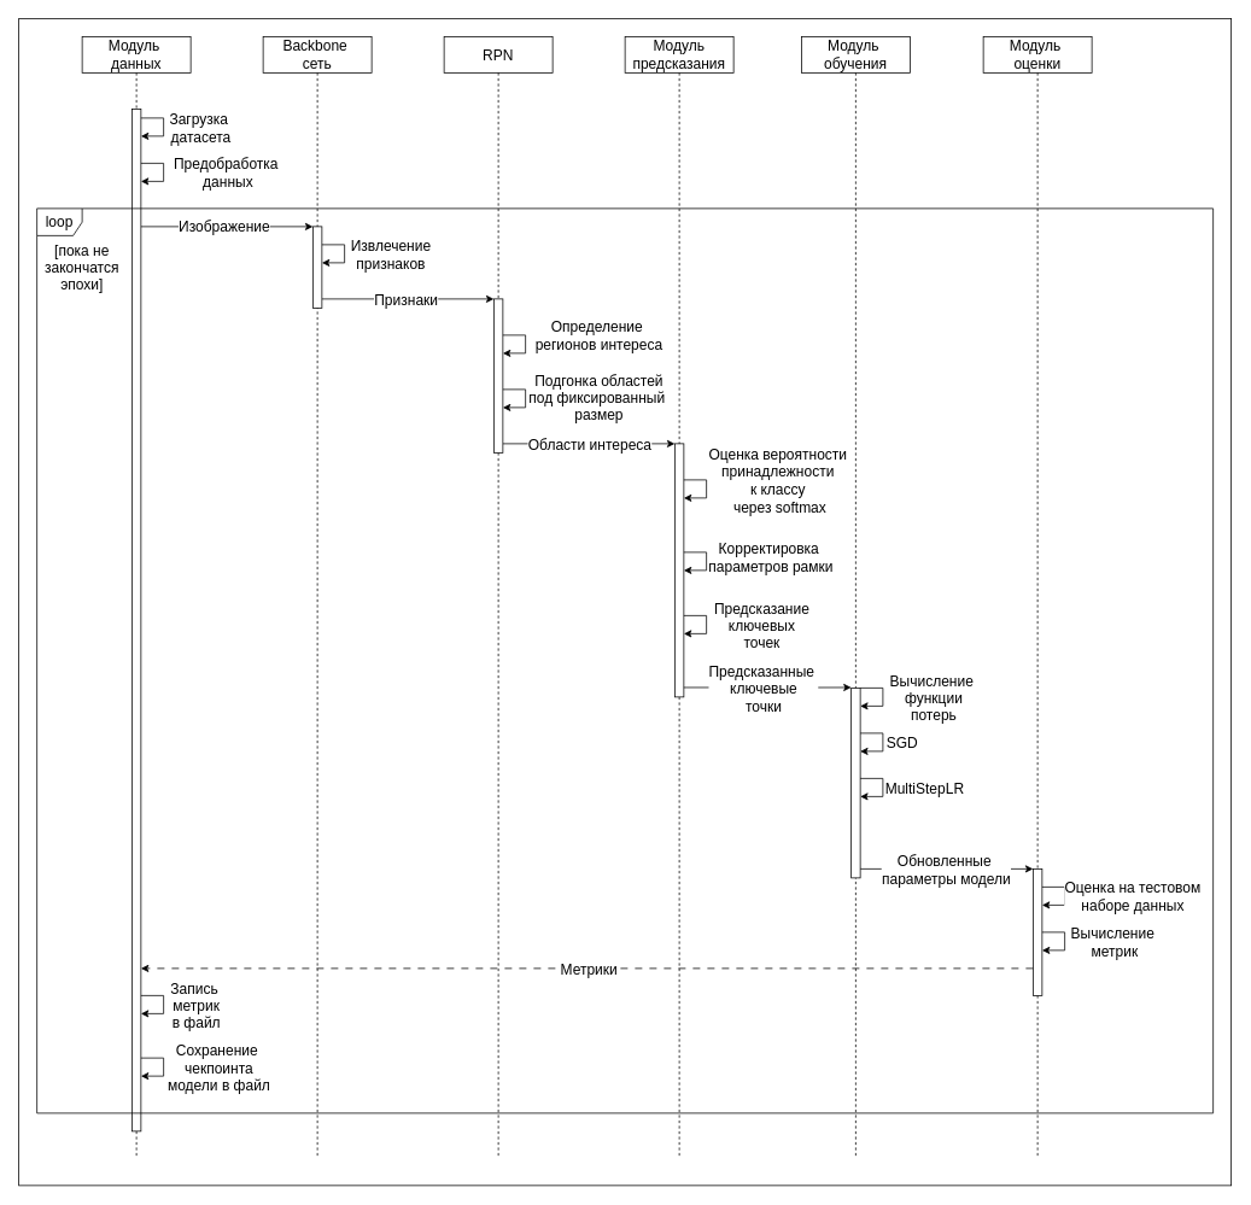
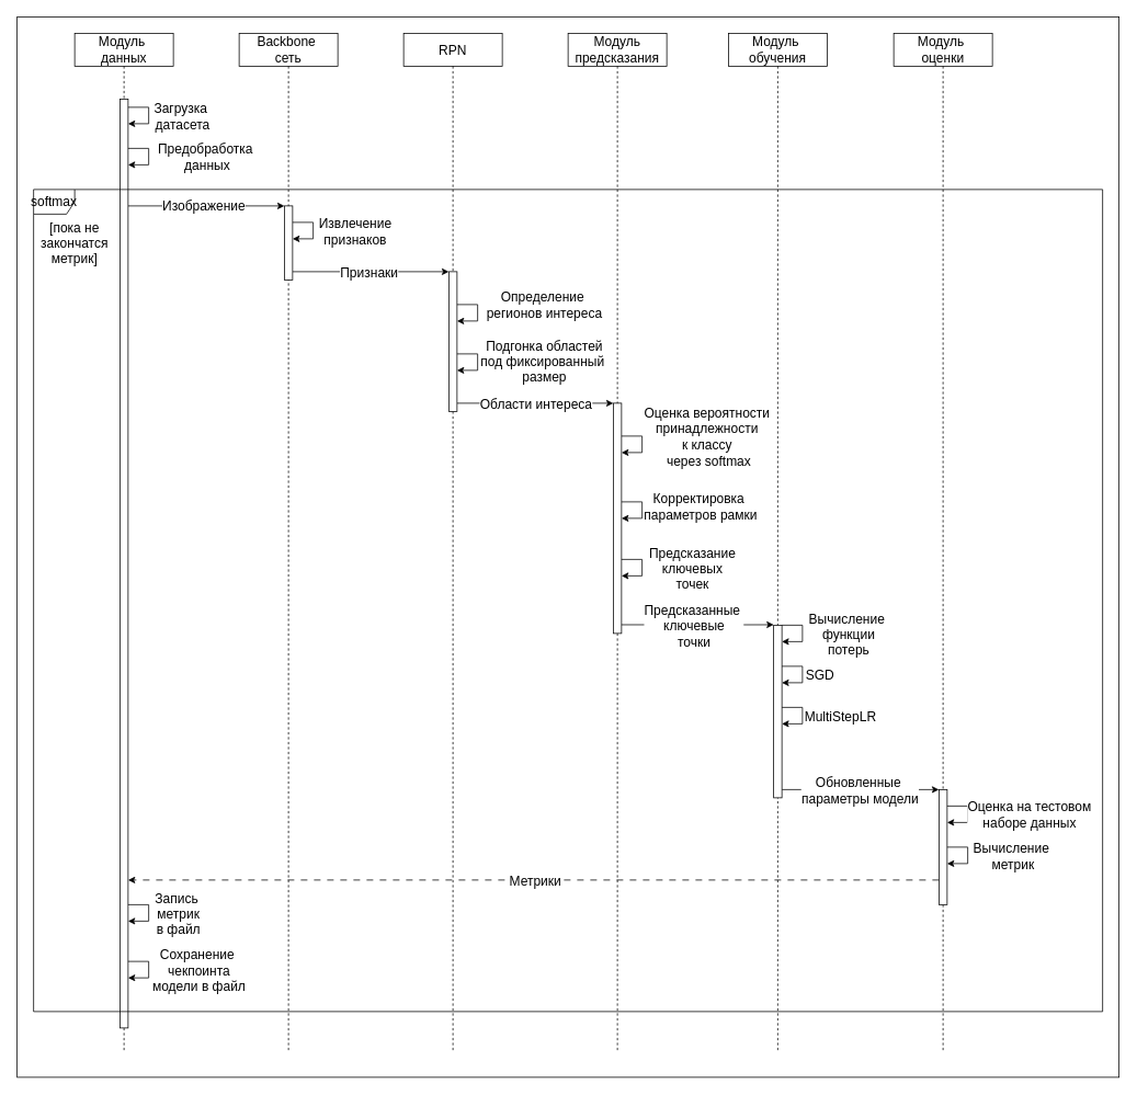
  <mxCell id="0" />
  <mxCell id="1" parent="0" />
  <mxCell id="2" value="" style="rounded=0;whiteSpace=wrap;html=1;fontSize=16;" vertex="1" parent="1"><mxGeometry x="20" y="20" width="1340" height="1290" as="geometry" /></mxCell>
  <mxCell id="3" value="&lt;font style=&quot;font-size: 16px;&quot;&gt;Модуль&amp;nbsp;&lt;/font&gt;&lt;div&gt;&lt;font style=&quot;font-size: 16px;&quot;&gt;данных&lt;/font&gt;&lt;/div&gt;" style="shape=umlLifeline;perimeter=lifelinePerimeter;whiteSpace=wrap;html=1;container=1;dropTarget=0;collapsible=0;recursiveResize=0;outlineConnect=0;portConstraint=eastwest;newEdgeStyle={&quot;edgeStyle&quot;:&quot;elbowEdgeStyle&quot;,&quot;elbow&quot;:&quot;vertical&quot;,&quot;curved&quot;:0,&quot;rounded&quot;:0};fontSize=16;" vertex="1" parent="1"><mxGeometry x="90" y="40" width="120" height="1240" as="geometry" /></mxCell>
  <mxCell id="4" value="Backbone&amp;nbsp;&lt;div&gt;сеть&lt;/div&gt;" style="shape=umlLifeline;perimeter=lifelinePerimeter;whiteSpace=wrap;html=1;container=1;dropTarget=0;collapsible=0;recursiveResize=0;outlineConnect=0;portConstraint=eastwest;newEdgeStyle={&quot;edgeStyle&quot;:&quot;elbowEdgeStyle&quot;,&quot;elbow&quot;:&quot;vertical&quot;,&quot;curved&quot;:0,&quot;rounded&quot;:0};fontSize=16;" vertex="1" parent="1"><mxGeometry x="290" y="40" width="120" height="1240" as="geometry" /></mxCell>
  <mxCell id="5" style="edgeStyle=orthogonalEdgeStyle;rounded=0;orthogonalLoop=1;jettySize=auto;html=1;fontSize=16;" edge="1" parent="1"><mxGeometry relative="1" as="geometry"><mxPoint x="155" y="250" as="sourcePoint" /><mxPoint x="345" y="250" as="targetPoint" /></mxGeometry></mxCell>
  <mxCell id="6" value="Изображение" style="edgeLabel;html=1;align=center;verticalAlign=middle;resizable=0;points=[];fontSize=16;" vertex="1" connectable="0" parent="5"><mxGeometry x="-0.042" y="1" relative="1" as="geometry"><mxPoint as="offset" /></mxGeometry></mxCell>
  <mxCell id="7" value="" style="rounded=0;dashed=0;fontSize=16;" vertex="1" parent="1"><mxGeometry x="145" y="120" width="10" height="1130" as="geometry" /></mxCell>
  <mxCell id="8" style="edgeStyle=orthogonalEdgeStyle;rounded=0;orthogonalLoop=1;jettySize=auto;html=1;fontSize=16;" edge="1" parent="1"><mxGeometry relative="1" as="geometry"><mxPoint x="355" y="330" as="sourcePoint" /><mxPoint x="545" y="330" as="targetPoint" /></mxGeometry></mxCell>
  <mxCell id="9" value="Признаки" style="edgeLabel;html=1;align=center;verticalAlign=middle;resizable=0;points=[];fontSize=16;" vertex="1" connectable="0" parent="8"><mxGeometry x="-0.029" relative="1" as="geometry"><mxPoint as="offset" /></mxGeometry></mxCell>
  <mxCell id="10" value="" style="rounded=0;dashed=0;fontSize=16;" vertex="1" parent="1"><mxGeometry x="345" y="250" width="10" height="90" as="geometry" /></mxCell>
  <mxCell id="11" style="edgeStyle=orthogonalEdgeStyle;rounded=0;orthogonalLoop=1;jettySize=auto;html=1;elbow=vertical;fontSize=16;" edge="1" parent="1"><mxGeometry relative="1" as="geometry"><mxPoint x="355" y="270" as="sourcePoint" /><mxPoint x="355" y="290" as="targetPoint" /><Array as="points"><mxPoint x="380" y="270" /><mxPoint x="380" y="290" /></Array></mxGeometry></mxCell>
  <mxCell id="12" value="Извлечение&lt;div style=&quot;font-size: 16px;&quot;&gt;признаков&lt;/div&gt;" style="edgeLabel;html=1;align=center;verticalAlign=middle;resizable=0;points=[];fontSize=16;" vertex="1" connectable="0" parent="11"><mxGeometry x="-0.133" y="1" relative="1" as="geometry"><mxPoint x="49" y="5" as="offset" /></mxGeometry></mxCell>
  <mxCell id="13" value="RPN" style="shape=umlLifeline;perimeter=lifelinePerimeter;whiteSpace=wrap;html=1;container=1;dropTarget=0;collapsible=0;recursiveResize=0;outlineConnect=0;portConstraint=eastwest;newEdgeStyle={&quot;edgeStyle&quot;:&quot;elbowEdgeStyle&quot;,&quot;elbow&quot;:&quot;vertical&quot;,&quot;curved&quot;:0,&quot;rounded&quot;:0};fontSize=16;" vertex="1" parent="1"><mxGeometry x="490" y="40" width="120" height="1240" as="geometry" /></mxCell>
  <mxCell id="14" style="edgeStyle=orthogonalEdgeStyle;rounded=0;orthogonalLoop=1;jettySize=auto;html=1;fontSize=16;" edge="1" parent="1" source="16" target="22"><mxGeometry relative="1" as="geometry"><Array as="points"><mxPoint x="700" y="490" /><mxPoint x="700" y="490" /></Array></mxGeometry></mxCell>
  <mxCell id="15" value="Области интереса" style="edgeLabel;html=1;align=center;verticalAlign=middle;resizable=0;points=[];fontSize=16;" vertex="1" connectable="0" parent="14"><mxGeometry x="-0.048" y="-2" relative="1" as="geometry"><mxPoint x="5" y="-2" as="offset" /></mxGeometry></mxCell>
  <mxCell id="16" value="" style="rounded=0;dashed=0;fontSize=16;" vertex="1" parent="1"><mxGeometry x="545" y="330" width="10" height="170" as="geometry" /></mxCell>
  <mxCell id="17" style="edgeStyle=orthogonalEdgeStyle;rounded=0;orthogonalLoop=1;jettySize=auto;html=1;fontSize=16;" edge="1" parent="1"><mxGeometry relative="1" as="geometry"><mxPoint x="555" y="370" as="sourcePoint" /><mxPoint x="555" y="390" as="targetPoint" /><Array as="points"><mxPoint x="580" y="370" /></Array></mxGeometry></mxCell>
  <mxCell id="18" value="Определение&amp;nbsp;&lt;div style=&quot;font-size: 16px;&quot;&gt;регионов интереса&lt;/div&gt;" style="edgeLabel;html=1;align=center;verticalAlign=middle;resizable=0;points=[];fontSize=16;" vertex="1" connectable="0" parent="17"><mxGeometry x="-0.024" y="1" relative="1" as="geometry"><mxPoint x="79" y="-9" as="offset" /></mxGeometry></mxCell>
  <mxCell id="19" style="edgeStyle=orthogonalEdgeStyle;rounded=0;orthogonalLoop=1;jettySize=auto;html=1;fontSize=16;" edge="1" parent="1"><mxGeometry relative="1" as="geometry"><mxPoint x="555" y="430" as="sourcePoint" /><mxPoint x="555" y="450" as="targetPoint" /><Array as="points"><mxPoint x="580" y="430" /><mxPoint x="580" y="450" /></Array></mxGeometry></mxCell>
  <mxCell id="20" value="Подгонка областей&lt;div style=&quot;font-size: 16px;&quot;&gt;под фиксированный&amp;nbsp;&lt;/div&gt;&lt;div style=&quot;font-size: 16px;&quot;&gt;размер&lt;/div&gt;" style="edgeLabel;html=1;align=center;verticalAlign=middle;resizable=0;points=[];fontSize=16;" vertex="1" connectable="0" parent="19"><mxGeometry x="-0.048" relative="1" as="geometry"><mxPoint x="80" as="offset" /></mxGeometry></mxCell>
  <mxCell id="21" value="Модуль предсказания" style="shape=umlLifeline;perimeter=lifelinePerimeter;whiteSpace=wrap;html=1;container=1;dropTarget=0;collapsible=0;recursiveResize=0;outlineConnect=0;portConstraint=eastwest;newEdgeStyle={&quot;edgeStyle&quot;:&quot;elbowEdgeStyle&quot;,&quot;elbow&quot;:&quot;vertical&quot;,&quot;curved&quot;:0,&quot;rounded&quot;:0};fontSize=16;" vertex="1" parent="1"><mxGeometry x="690" y="40" width="120" height="1240" as="geometry" /></mxCell>
  <mxCell id="22" value="" style="rounded=0;dashed=0;fontSize=16;" vertex="1" parent="1"><mxGeometry x="745" y="490" width="10" height="280" as="geometry" /></mxCell>
  <mxCell id="23" style="edgeStyle=orthogonalEdgeStyle;rounded=0;orthogonalLoop=1;jettySize=auto;html=1;fontSize=16;" edge="1" parent="1" source="22" target="22"><mxGeometry relative="1" as="geometry"><mxPoint x="755" y="530" as="sourcePoint" /><mxPoint x="755" y="550" as="targetPoint" /><Array as="points"><mxPoint x="780" y="530" /><mxPoint x="780" y="550" /></Array></mxGeometry></mxCell>
  <mxCell id="24" value="Оценка вероятности&amp;nbsp;&lt;div style=&quot;font-size: 16px;&quot;&gt;принадлежности&amp;nbsp;&lt;/div&gt;&lt;div style=&quot;font-size: 16px;&quot;&gt;к классу&amp;nbsp;&lt;/div&gt;&lt;div style=&quot;font-size: 16px;&quot;&gt;через softmax&lt;/div&gt;" style="edgeLabel;html=1;align=center;verticalAlign=middle;resizable=0;points=[];fontSize=16;" vertex="1" connectable="0" parent="23"><mxGeometry x="-0.024" y="1" relative="1" as="geometry"><mxPoint x="79" y="-9" as="offset" /></mxGeometry></mxCell>
  <mxCell id="25" value="Модуль&amp;nbsp;&lt;div style=&quot;font-size: 16px;&quot;&gt;обучения&lt;/div&gt;" style="shape=umlLifeline;perimeter=lifelinePerimeter;whiteSpace=wrap;html=1;container=1;dropTarget=0;collapsible=0;recursiveResize=0;outlineConnect=0;portConstraint=eastwest;newEdgeStyle={&quot;edgeStyle&quot;:&quot;elbowEdgeStyle&quot;,&quot;elbow&quot;:&quot;vertical&quot;,&quot;curved&quot;:0,&quot;rounded&quot;:0};fontSize=16;" vertex="1" parent="1"><mxGeometry x="885" y="40" width="120" height="1240" as="geometry" /></mxCell>
  <mxCell id="26" style="edgeStyle=orthogonalEdgeStyle;rounded=0;orthogonalLoop=1;jettySize=auto;html=1;fontSize=16;" edge="1" parent="1" source="28" target="30"><mxGeometry relative="1" as="geometry"><Array as="points"><mxPoint x="1050" y="960" /><mxPoint x="1050" y="960" /></Array></mxGeometry></mxCell>
  <mxCell id="27" value="Обновленные&amp;nbsp;&lt;div style=&quot;font-size: 16px;&quot;&gt;параметры модели&lt;/div&gt;" style="edgeLabel;html=1;align=center;verticalAlign=middle;resizable=0;points=[];fontSize=16;" vertex="1" connectable="0" parent="26"><mxGeometry x="-0.011" y="1" relative="1" as="geometry"><mxPoint y="1" as="offset" /></mxGeometry></mxCell>
  <mxCell id="28" value="" style="rounded=0;dashed=0;fontSize=16;" vertex="1" parent="1"><mxGeometry x="940" y="760" width="10" height="210" as="geometry" /></mxCell>
  <mxCell id="29" value="Модуль&amp;nbsp;&lt;div&gt;оценки&lt;/div&gt;" style="shape=umlLifeline;perimeter=lifelinePerimeter;whiteSpace=wrap;html=1;container=1;dropTarget=0;collapsible=0;recursiveResize=0;outlineConnect=0;portConstraint=eastwest;newEdgeStyle={&quot;edgeStyle&quot;:&quot;elbowEdgeStyle&quot;,&quot;elbow&quot;:&quot;vertical&quot;,&quot;curved&quot;:0,&quot;rounded&quot;:0};fontSize=16;" vertex="1" parent="1"><mxGeometry x="1086" y="40" width="120" height="1240" as="geometry" /></mxCell>
  <mxCell id="30" value="" style="rounded=0;dashed=0;fontSize=16;" vertex="1" parent="1"><mxGeometry x="1141" y="960" width="10" height="140" as="geometry" /></mxCell>
  <mxCell id="31" style="edgeStyle=orthogonalEdgeStyle;rounded=0;orthogonalLoop=1;jettySize=auto;html=1;fontSize=16;" edge="1" parent="1"><mxGeometry relative="1" as="geometry"><mxPoint x="950" y="760" as="sourcePoint" /><mxPoint x="950" y="780" as="targetPoint" /><Array as="points"><mxPoint x="975" y="760" /><mxPoint x="975" y="780" /></Array></mxGeometry></mxCell>
  <mxCell id="32" value="Вычисление&amp;nbsp;&lt;div style=&quot;font-size: 16px;&quot;&gt;функции&lt;div style=&quot;font-size: 16px;&quot;&gt;потерь&lt;/div&gt;&lt;/div&gt;" style="edgeLabel;html=1;align=center;verticalAlign=middle;resizable=0;points=[];fontSize=16;" vertex="1" connectable="0" parent="31"><mxGeometry x="-0.024" y="1" relative="1" as="geometry"><mxPoint x="54" y="1" as="offset" /></mxGeometry></mxCell>
  <mxCell id="33" style="edgeStyle=orthogonalEdgeStyle;rounded=0;orthogonalLoop=1;jettySize=auto;html=1;fontSize=16;" edge="1" parent="1"><mxGeometry relative="1" as="geometry"><mxPoint x="950" y="810" as="sourcePoint" /><mxPoint x="950" y="830" as="targetPoint" /><Array as="points"><mxPoint x="975" y="810" /><mxPoint x="975" y="830" /></Array></mxGeometry></mxCell>
  <mxCell id="34" value="SGD" style="edgeLabel;html=1;align=center;verticalAlign=middle;resizable=0;points=[];fontSize=16;" vertex="1" connectable="0" parent="33"><mxGeometry x="-0.024" y="1" relative="1" as="geometry"><mxPoint x="19" y="1" as="offset" /></mxGeometry></mxCell>
  <mxCell id="35" style="edgeStyle=orthogonalEdgeStyle;rounded=0;orthogonalLoop=1;jettySize=auto;html=1;fontSize=16;" edge="1" parent="1"><mxGeometry relative="1" as="geometry"><mxPoint x="950" y="860" as="sourcePoint" /><mxPoint x="950" y="880" as="targetPoint" /><Array as="points"><mxPoint x="975" y="860" /><mxPoint x="975" y="880" /></Array></mxGeometry></mxCell>
  <mxCell id="36" value="MultiStepLR" style="edgeLabel;html=1;align=center;verticalAlign=middle;resizable=0;points=[];fontSize=16;" vertex="1" connectable="0" parent="35"><mxGeometry x="-0.024" y="1" relative="1" as="geometry"><mxPoint x="44" y="1" as="offset" /></mxGeometry></mxCell>
  <mxCell id="37" style="edgeStyle=orthogonalEdgeStyle;rounded=0;orthogonalLoop=1;jettySize=auto;html=1;fontSize=16;" edge="1" parent="1" source="30" target="30"><mxGeometry relative="1" as="geometry"><mxPoint x="1151" y="980" as="sourcePoint" /><mxPoint x="1151" y="1000" as="targetPoint" /><Array as="points"><mxPoint x="1176" y="980" /><mxPoint x="1176" y="1000" /></Array></mxGeometry></mxCell>
  <mxCell id="38" value="Оценка на тестовом&lt;div style=&quot;font-size: 16px;&quot;&gt;наборе данных&lt;/div&gt;" style="edgeLabel;html=1;align=center;verticalAlign=middle;resizable=0;points=[];fontSize=16;" vertex="1" connectable="0" parent="37"><mxGeometry x="-0.024" y="1" relative="1" as="geometry"><mxPoint x="73" y="1" as="offset" /></mxGeometry></mxCell>
  <mxCell id="39" style="edgeStyle=orthogonalEdgeStyle;rounded=0;orthogonalLoop=1;jettySize=auto;html=1;fontSize=16;" edge="1" parent="1" source="30" target="30"><mxGeometry relative="1" as="geometry"><mxPoint x="1151" y="1030" as="sourcePoint" /><mxPoint x="1151" y="1050" as="targetPoint" /><Array as="points"><mxPoint x="1176" y="1030" /><mxPoint x="1176" y="1050" /></Array></mxGeometry></mxCell>
  <mxCell id="40" value="Вычисление&amp;nbsp;&lt;div style=&quot;font-size: 16px;&quot;&gt;метрик&lt;/div&gt;" style="edgeLabel;html=1;align=center;verticalAlign=middle;resizable=0;points=[];fontSize=16;" vertex="1" connectable="0" parent="39"><mxGeometry x="-0.024" y="1" relative="1" as="geometry"><mxPoint x="53" y="1" as="offset" /></mxGeometry></mxCell>
  <mxCell id="41" style="edgeStyle=orthogonalEdgeStyle;rounded=0;orthogonalLoop=1;jettySize=auto;html=1;elbow=vertical;fontSize=16;" edge="1" parent="1"><mxGeometry relative="1" as="geometry"><mxPoint x="155" y="1100" as="sourcePoint" /><mxPoint x="155" y="1120" as="targetPoint" /><Array as="points"><mxPoint x="180" y="1100" /><mxPoint x="180" y="1120" /></Array></mxGeometry></mxCell>
  <mxCell id="42" value="Запись&amp;nbsp;&lt;div style=&quot;font-size: 16px;&quot;&gt;метрик&lt;/div&gt;&lt;div style=&quot;font-size: 16px;&quot;&gt;в файл&lt;/div&gt;" style="edgeLabel;html=1;align=center;verticalAlign=middle;resizable=0;points=[];fontSize=16;" vertex="1" connectable="0" parent="41"><mxGeometry x="-0.133" y="1" relative="1" as="geometry"><mxPoint x="34" y="5" as="offset" /></mxGeometry></mxCell>
- <mxCell id="43" value="loop" style="shape=umlFrame;whiteSpace=wrap;html=1;pointerEvents=0;recursiveResize=0;container=1;collapsible=0;width=50;fontSize=16;" vertex="1" parent="1"><mxGeometry x="40" y="230" width="1300" height="1000" as="geometry" /></mxCell>
- <mxCell id="44" value="[пока не закончатся эпохи]" style="text;html=1;align=center;verticalAlign=middle;whiteSpace=wrap;rounded=0;fontSize=16;" vertex="1" parent="43"><mxGeometry y="40" width="100" height="50" as="geometry" /></mxCell>
+ <mxCell id="43" value="softmax" style="shape=umlFrame;whiteSpace=wrap;html=1;pointerEvents=0;recursiveResize=0;container=1;collapsible=0;width=50;fontSize=16;" vertex="1" parent="1"><mxGeometry x="40" y="230" width="1300" height="1000" as="geometry" /></mxCell>
+ <mxCell id="44" value="[пока не закончатся метрик]" style="text;html=1;align=center;verticalAlign=middle;whiteSpace=wrap;rounded=0;fontSize=16;" vertex="1" parent="43"><mxGeometry y="40" width="100" height="50" as="geometry" /></mxCell>
  <mxCell id="45" style="edgeStyle=orthogonalEdgeStyle;rounded=0;orthogonalLoop=1;jettySize=auto;html=1;fontSize=16;" edge="1" parent="43"><mxGeometry relative="1" as="geometry"><mxPoint x="715" y="529.46" as="sourcePoint" /><mxPoint x="900" y="529.46" as="targetPoint" /><Array as="points"><mxPoint x="860" y="529.46" /><mxPoint x="860" y="529.46" /></Array></mxGeometry></mxCell>
  <mxCell id="46" value="Предсказанные&amp;nbsp;&lt;div style=&quot;font-size: 16px;&quot;&gt;ключевые&lt;div style=&quot;font-size: 16px;&quot;&gt;точки&lt;/div&gt;&lt;/div&gt;" style="edgeLabel;html=1;align=center;verticalAlign=middle;resizable=0;points=[];fontSize=16;" vertex="1" connectable="0" parent="45"><mxGeometry x="-0.054" y="-1" relative="1" as="geometry"><mxPoint as="offset" /></mxGeometry></mxCell>
  <mxCell id="47" style="edgeStyle=orthogonalEdgeStyle;rounded=0;orthogonalLoop=1;jettySize=auto;html=1;fontSize=16;" edge="1" parent="43"><mxGeometry relative="1" as="geometry"><mxPoint x="715" y="450" as="sourcePoint" /><mxPoint x="715" y="470" as="targetPoint" /><Array as="points"><mxPoint x="740" y="450" /><mxPoint x="740" y="470" /></Array></mxGeometry></mxCell>
  <mxCell id="48" value="Предсказание&lt;div style=&quot;font-size: 16px;&quot;&gt;ключевых&lt;/div&gt;&lt;div style=&quot;font-size: 16px;&quot;&gt;точек&lt;/div&gt;" style="edgeLabel;html=1;align=center;verticalAlign=middle;resizable=0;points=[];fontSize=16;" vertex="1" connectable="0" parent="47"><mxGeometry x="-0.024" y="1" relative="1" as="geometry"><mxPoint x="59" y="1" as="offset" /></mxGeometry></mxCell>
  <mxCell id="49" style="edgeStyle=orthogonalEdgeStyle;rounded=0;orthogonalLoop=1;jettySize=auto;html=1;fontSize=16;" edge="1" parent="43"><mxGeometry relative="1" as="geometry"><mxPoint x="715" y="380" as="sourcePoint" /><mxPoint x="715" y="400" as="targetPoint" /><Array as="points"><mxPoint x="740" y="380" /><mxPoint x="740" y="400" /></Array></mxGeometry></mxCell>
  <mxCell id="50" value="Корректировка&amp;nbsp;&lt;div style=&quot;font-size: 16px;&quot;&gt;параметров рамки&lt;/div&gt;" style="edgeLabel;html=1;align=center;verticalAlign=middle;resizable=0;points=[];fontSize=16;" vertex="1" connectable="0" parent="49"><mxGeometry x="-0.024" y="1" relative="1" as="geometry"><mxPoint x="69" y="-4" as="offset" /></mxGeometry></mxCell>
  <mxCell id="51" style="edgeStyle=orthogonalEdgeStyle;rounded=0;orthogonalLoop=1;jettySize=auto;html=1;dashed=1;dashPattern=8 8;fontSize=16;" edge="1" parent="43"><mxGeometry relative="1" as="geometry"><mxPoint x="1101" y="840" as="sourcePoint" /><mxPoint x="115" y="840.0" as="targetPoint" /><Array as="points"><mxPoint x="860" y="840" /><mxPoint x="860" y="840" /></Array></mxGeometry></mxCell>
  <mxCell id="52" value="Метрики" style="edgeLabel;html=1;align=center;verticalAlign=middle;resizable=0;points=[];fontSize=16;" vertex="1" connectable="0" parent="51"><mxGeometry x="-0.003" y="-2" relative="1" as="geometry"><mxPoint y="2" as="offset" /></mxGeometry></mxCell>
  <mxCell id="53" style="edgeStyle=orthogonalEdgeStyle;rounded=0;orthogonalLoop=1;jettySize=auto;html=1;elbow=vertical;fontSize=16;" edge="1" parent="43"><mxGeometry relative="1" as="geometry"><mxPoint x="115" y="939" as="sourcePoint" /><mxPoint x="115" y="959" as="targetPoint" /><Array as="points"><mxPoint x="140" y="939" /><mxPoint x="140" y="959" /></Array></mxGeometry></mxCell>
  <mxCell id="54" value="Сохранение&amp;nbsp;&lt;div style=&quot;font-size: 16px;&quot;&gt;чекпоинта&lt;div style=&quot;font-size: 16px;&quot;&gt;модели в файл&lt;/div&gt;&lt;/div&gt;" style="edgeLabel;html=1;align=center;verticalAlign=middle;resizable=0;points=[];fontSize=16;" vertex="1" connectable="0" parent="53"><mxGeometry x="-0.133" y="1" relative="1" as="geometry"><mxPoint x="59" y="5" as="offset" /></mxGeometry></mxCell>
  <mxCell id="55" style="edgeStyle=orthogonalEdgeStyle;rounded=0;orthogonalLoop=1;jettySize=auto;html=1;elbow=vertical;fontSize=16;" edge="1" parent="1" source="7" target="7"><mxGeometry relative="1" as="geometry"><mxPoint x="155" y="130" as="sourcePoint" /><mxPoint x="155" y="150" as="targetPoint" /><Array as="points"><mxPoint x="180" y="130" /><mxPoint x="180" y="150" /></Array></mxGeometry></mxCell>
  <mxCell id="56" value="Загрузка&amp;nbsp;&lt;div style=&quot;font-size: 16px;&quot;&gt;датасета&lt;/div&gt;" style="edgeLabel;html=1;align=center;verticalAlign=middle;resizable=0;points=[];fontSize=16;" vertex="1" connectable="0" parent="55"><mxGeometry x="-0.133" y="1" relative="1" as="geometry"><mxPoint x="39" y="5" as="offset" /></mxGeometry></mxCell>
  <mxCell id="57" style="edgeStyle=orthogonalEdgeStyle;rounded=0;orthogonalLoop=1;jettySize=auto;html=1;elbow=vertical;fontSize=16;" edge="1" parent="1"><mxGeometry relative="1" as="geometry"><mxPoint x="155" y="180" as="sourcePoint" /><mxPoint x="155" y="200" as="targetPoint" /><Array as="points"><mxPoint x="180" y="180" /><mxPoint x="180" y="200" /></Array></mxGeometry></mxCell>
  <mxCell id="58" value="Предобработка&amp;nbsp;&lt;div style=&quot;font-size: 16px;&quot;&gt;данных&lt;/div&gt;" style="edgeLabel;html=1;align=center;verticalAlign=middle;resizable=0;points=[];fontSize=16;" vertex="1" connectable="0" parent="57"><mxGeometry x="-0.133" y="1" relative="1" as="geometry"><mxPoint x="69" y="5" as="offset" /></mxGeometry></mxCell>
